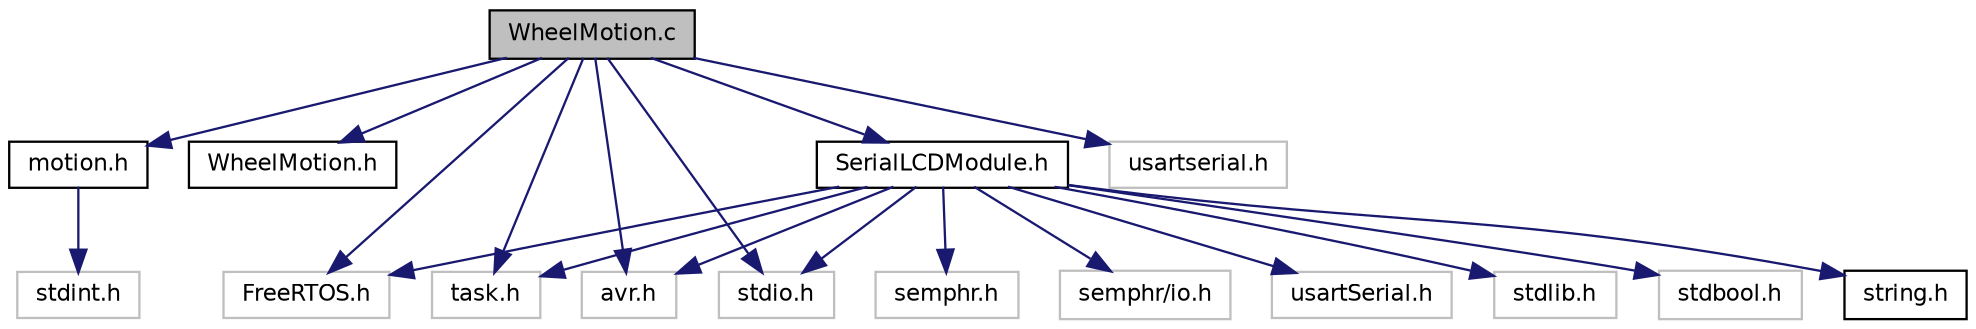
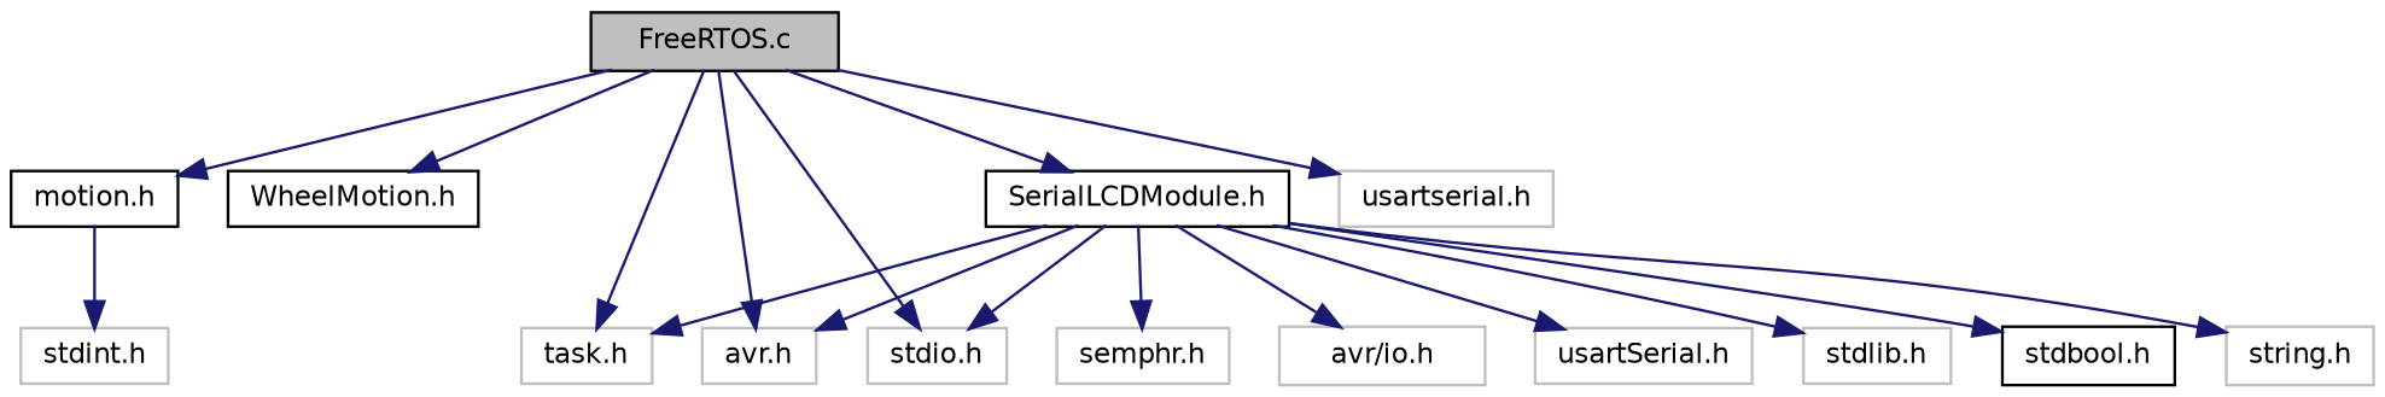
  digraph {
    node [color=grey75 fillcolor=white fontname=Helvetica fontsize=10 shape=record style=filled]
    edge [color=midnightblue fontname=Helvetica fontsize=10 labelfontname=Helvetica labelfontsize=10 style=solid]
-   n1 [color=black fillcolor=grey75 fontcolor=black height=0.2 label="WheelMotion.c" width=0.4]
+   n1 [color=black fillcolor=grey75 fontcolor=black height=0.2 label="FreeRTOS.c" width=0.4]
    n2 [color=black height=0.2 label="motion.h" width=0.4]
    n3 [color=black height=0.2 label="WheelMotion.h" width=0.4]
-   n4 [height=0.2 label="FreeRTOS.h" width=0.4]
    n5 [height=0.2 label="task.h" width=0.4]
    n6 [height=0.2 label="avr.h" width=0.4]
    n7 [height=0.2 label="usartserial.h" width=0.4]
    n8 [color=black height=0.2 label="SerialLCDModule.h" width=0.4]
    n9 [height=0.2 label="stdio.h" width=0.4]
    n10 [height=0.2 label="stdint.h" width=0.4]
    n11 [height=0.2 label="stdlib.h" width=0.4]
-   n12 [height=0.2 label="stdbool.h" width=0.4]
-   n13 [color=black height=0.2 label="string.h" width=0.4]
+   n12 [color=black height=0.2 label="stdbool.h" width=0.4]
+   n13 [height=0.2 label="string.h" width=0.4]
    n14 [height=0.2 label="semphr.h" width=0.4]
-   n15 [height=0.2 label="semphr/io.h" width=0.4]
+   n15 [height=0.2 label="avr/io.h" width=0.4]
    n16 [height=0.2 label="usartSerial.h" width=0.4]
    n1 -> n2
    n1 -> n3
-   n1 -> n4
    n1 -> n5
    n1 -> n6
    n1 -> n7
    n1 -> n8
    n1 -> n9
    n2 -> n10
-   n8 -> n4
    n8 -> n5
    n8 -> n6
    n8 -> n9
    n8 -> n11
    n8 -> n12
    n8 -> n13
    n8 -> n14
    n8 -> n15
    n8 -> n16
  }
